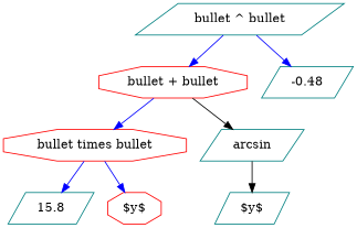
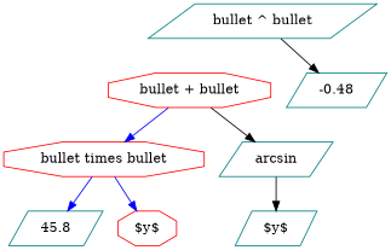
  digraph {
    node [color=teal shape=parallelogram style=n]
    edge [color=blue]
    n1 [label="\bullet ^ \bullet"]
    n2 [color=red label="\bullet + \bullet" shape=octagon]
    n3 [label=-0.48]
    n4 [color=red label="\bullet \times \bullet" shape=octagon]
    n5 [label="\arcsin"]
-   n6 [label=15.8]
+   n6 [label=45.8]
    n7 [color=red label="$y$" shape=octagon]
    n8 [label="$y$"]
-   n1 -> n2
-   n1 -> n3
+   n1 -> n3 [color=black]
    n2 -> n4
    n2 -> n5 [color=black]
    n4 -> n6
    n4 -> n7
    n5 -> n8 [color=black]
  }
